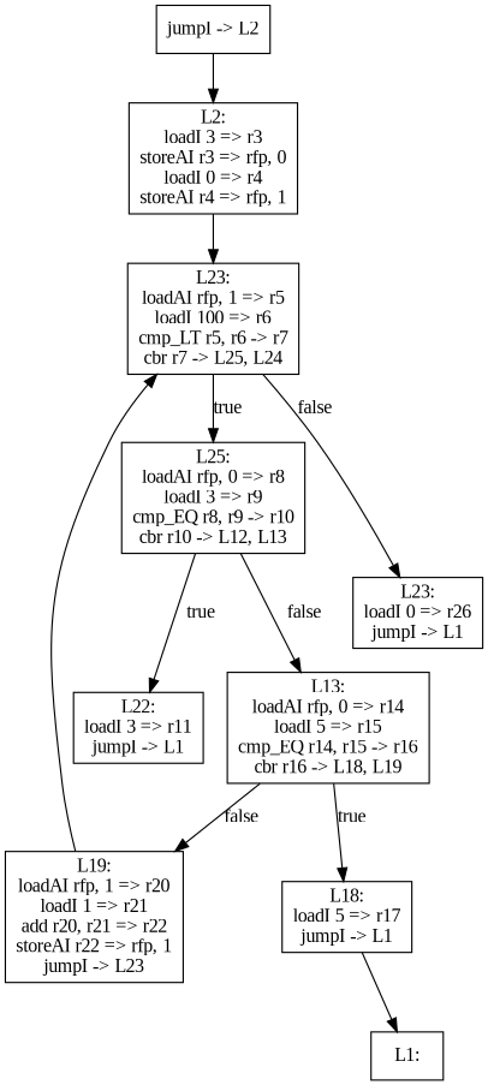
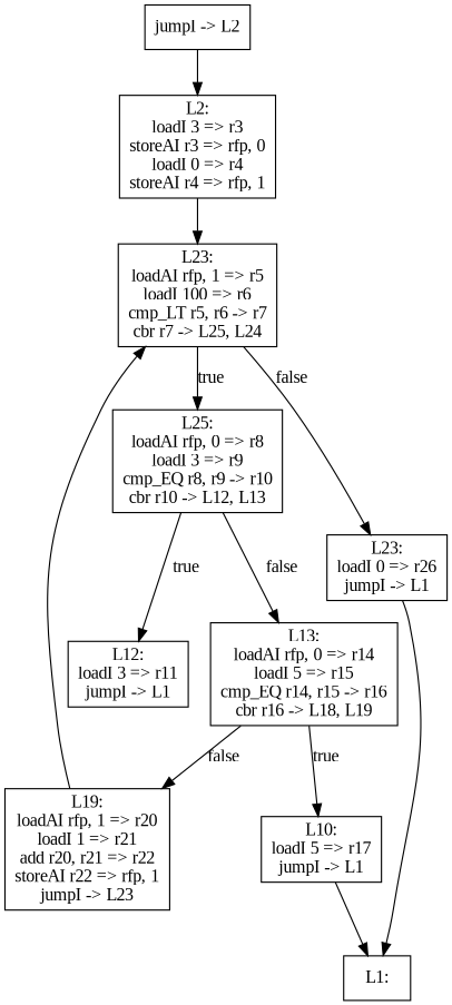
  digraph {
    fontname="Liberation Serif"
    node [fontname="Liberation Serif" shape=box]
    edge [fontname="Liberation Serif"]
    n1 [label="jumpI -> L2\n"]
    n2 [label="L2:\nloadI 3 => r3\nstoreAI r3 => rfp, 0\nloadI 0 => r4\nstoreAI r4 => rfp, 1\n"]
    n3 [label="L23:\nloadAI rfp, 1 => r5\nloadI 100 => r6\ncmp_LT r5, r6 -> r7\ncbr r7 -> L25, L24\n"]
    n4 [label="L25:\nloadAI rfp, 0 => r8\nloadI 3 => r9\ncmp_EQ r8, r9 -> r10\ncbr r10 -> L12, L13\n"]
    n5 [label="L23:\nloadI 0 => r26\njumpI -> L1\n"]
-   n6 [label="L22:\nloadI 3 => r11\njumpI -> L1\n"]
+   n6 [label="L12:\nloadI 3 => r11\njumpI -> L1\n"]
    n7 [label="L13:\nloadAI rfp, 0 => r14\nloadI 5 => r15\ncmp_EQ r14, r15 -> r16\ncbr r16 -> L18, L19\n"]
    n8 [label="L1:\n"]
-   n9 [label="L18:\nloadI 5 => r17\njumpI -> L1\n"]
+   n9 [label="L10:\nloadI 5 => r17\njumpI -> L1\n"]
    n10 [label="L19:\nloadAI rfp, 1 => r20\nloadI 1 => r21\nadd r20, r21 => r22\nstoreAI r22 => rfp, 1\njumpI -> L23\n"]
    n1 -> n2
    n2 -> n3
    n3 -> n4 [label=true]
    n3 -> n5 [label=false]
    n4 -> n6 [label=true]
    n4 -> n7 [label=false]
+   n5 -> n8
    n7 -> n9 [label=true]
    n7 -> n10 [label=false]
    n9 -> n8
    n10 -> n3
  }
